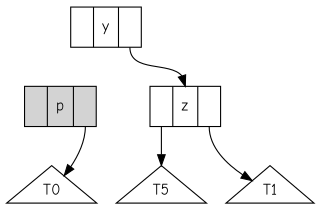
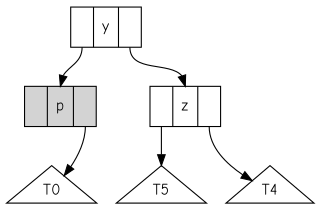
  digraph {
    fontname="Comic Neue"
    node [fontname="Comic Neue" shape=record]
    edge [fontname="Comic Neue" tailport=f2]
    n1 [label="<f0> | <f1> p | <f2> " style=filled]
    n2 [label="<f0> | <f1> y | <f2> "]
    n3 [label="<f0> | <f1> z | <f2> "]
    n4 [label=T0 shape=triangle]
    n5 [label=T5 shape=triangle]
-   T4 [shape=triangle label=T1]
+   T4 [shape=triangle]
    subgraph sub_1 {
      n1
      n2
      n3
    }
    subgraph sub_2 {
      n4
      n5
      T4
    }
    n1 -> n4
+   n2 -> n1 [headport=f1 tailport=f0]
    n2 -> n3 [headport=f1]
    n3 -> n5 [tailport=f0]
    n3 -> T4
  }
